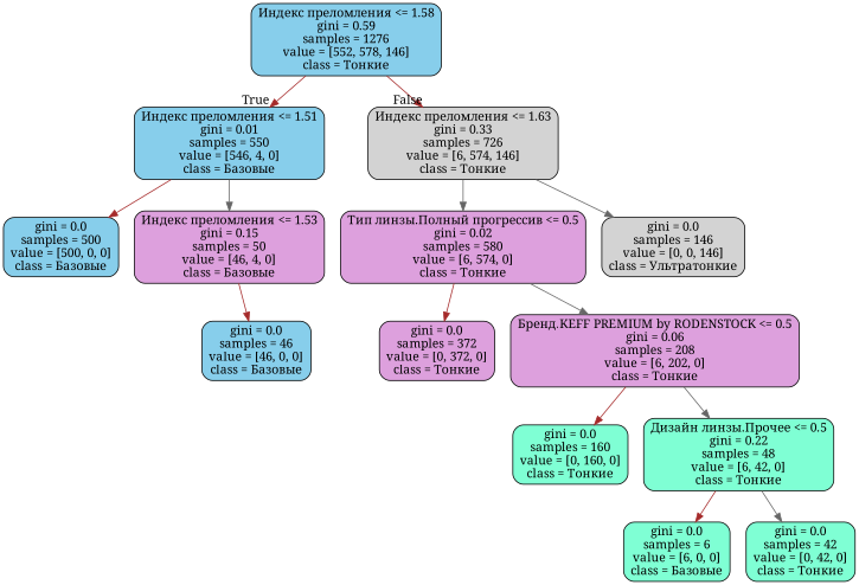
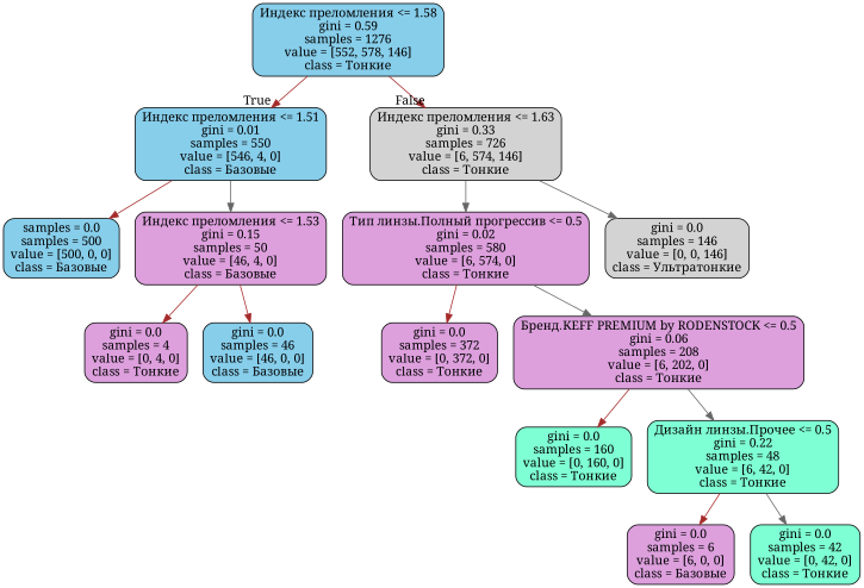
  digraph {
    fontname="Noto Serif"
    node [color=black fillcolor=plum fontname="Noto Serif" shape=box style="filled, rounded"]
    edge [color=brown fontname="Noto Serif"]
    n1 [fillcolor=skyblue label="Индекс преломления <= 1.58\ngini = 0.59\nsamples = 1276\nvalue = [552, 578, 146]\nclass = Тонкие"]
    n2 [fillcolor=skyblue label="Индекс преломления <= 1.51\ngini = 0.01\nsamples = 550\nvalue = [546, 4, 0]\nclass = Базовые"]
    n3 [fillcolor=lightgrey label="Индекс преломления <= 1.63\ngini = 0.33\nsamples = 726\nvalue = [6, 574, 146]\nclass = Тонкие"]
-   n4 [fillcolor=skyblue label="gini = 0.0\nsamples = 500\nvalue = [500, 0, 0]\nclass = Базовые"]
+   n4 [fillcolor=skyblue label="samples = 0.0\nsamples = 500\nvalue = [500, 0, 0]\nclass = Базовые"]
    n5 [label="Индекс преломления <= 1.53\ngini = 0.15\nsamples = 50\nvalue = [46, 4, 0]\nclass = Базовые"]
    n6 [label="Тип линзы.Полный прогрессив <= 0.5\ngini = 0.02\nsamples = 580\nvalue = [6, 574, 0]\nclass = Тонкие"]
    n7 [fillcolor=lightgrey label="gini = 0.0\nsamples = 146\nvalue = [0, 0, 146]\nclass = Ультратонкие"]
+   n8 [label="gini = 0.0\nsamples = 4\nvalue = [0, 4, 0]\nclass = Тонкие"]
    n9 [fillcolor=skyblue label="gini = 0.0\nsamples = 46\nvalue = [46, 0, 0]\nclass = Базовые"]
    n10 [label="gini = 0.0\nsamples = 372\nvalue = [0, 372, 0]\nclass = Тонкие"]
    n11 [label="Бренд.KEFF PREMIUM by RODENSTOCK <= 0.5\ngini = 0.06\nsamples = 208\nvalue = [6, 202, 0]\nclass = Тонкие"]
    n12 [fillcolor=aquamarine label="gini = 0.0\nsamples = 160\nvalue = [0, 160, 0]\nclass = Тонкие"]
    n13 [fillcolor=aquamarine label="Дизайн линзы.Прочее <= 0.5\ngini = 0.22\nsamples = 48\nvalue = [6, 42, 0]\nclass = Тонкие"]
-   n14 [fillcolor=aquamarine label="gini = 0.0\nsamples = 6\nvalue = [6, 0, 0]\nclass = Базовые"]
+   n14 [label="gini = 0.0\nsamples = 6\nvalue = [6, 0, 0]\nclass = Базовые"]
    n15 [fillcolor=aquamarine label="gini = 0.0\nsamples = 42\nvalue = [0, 42, 0]\nclass = Тонкие"]
    n1 -> n2 [headlabel=True labelangle=45 labeldistance=2.5]
    n1 -> n3 [headlabel=False labelangle=-45 labeldistance=2.5]
    n2 -> n4
    n2 -> n5 [color=gray40]
    n3 -> n6 [color=gray40]
    n3 -> n7 [color=gray40]
+   n5 -> n8
    n5 -> n9
    n6 -> n10
    n6 -> n11 [color=gray40]
    n11 -> n12
    n11 -> n13 [color=gray40]
    n13 -> n14
    n13 -> n15 [color=gray40]
  }
